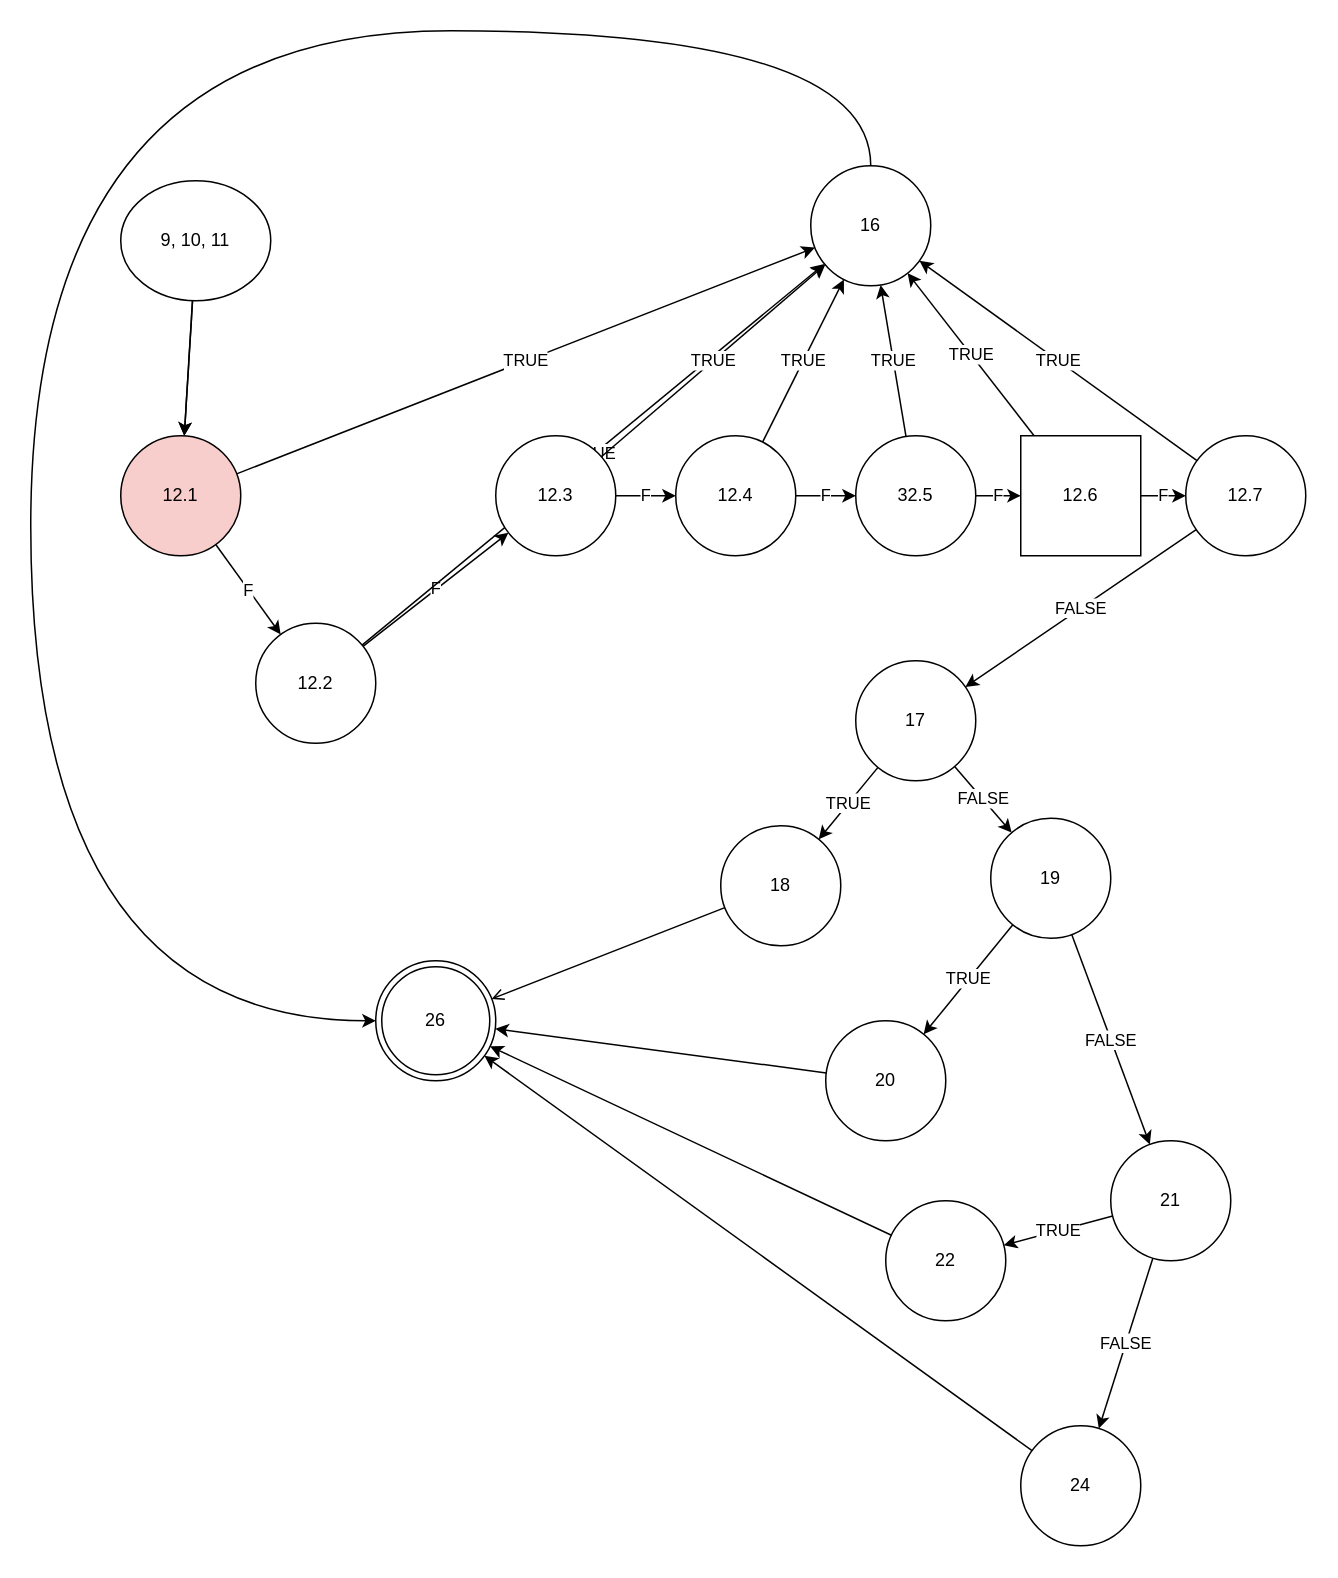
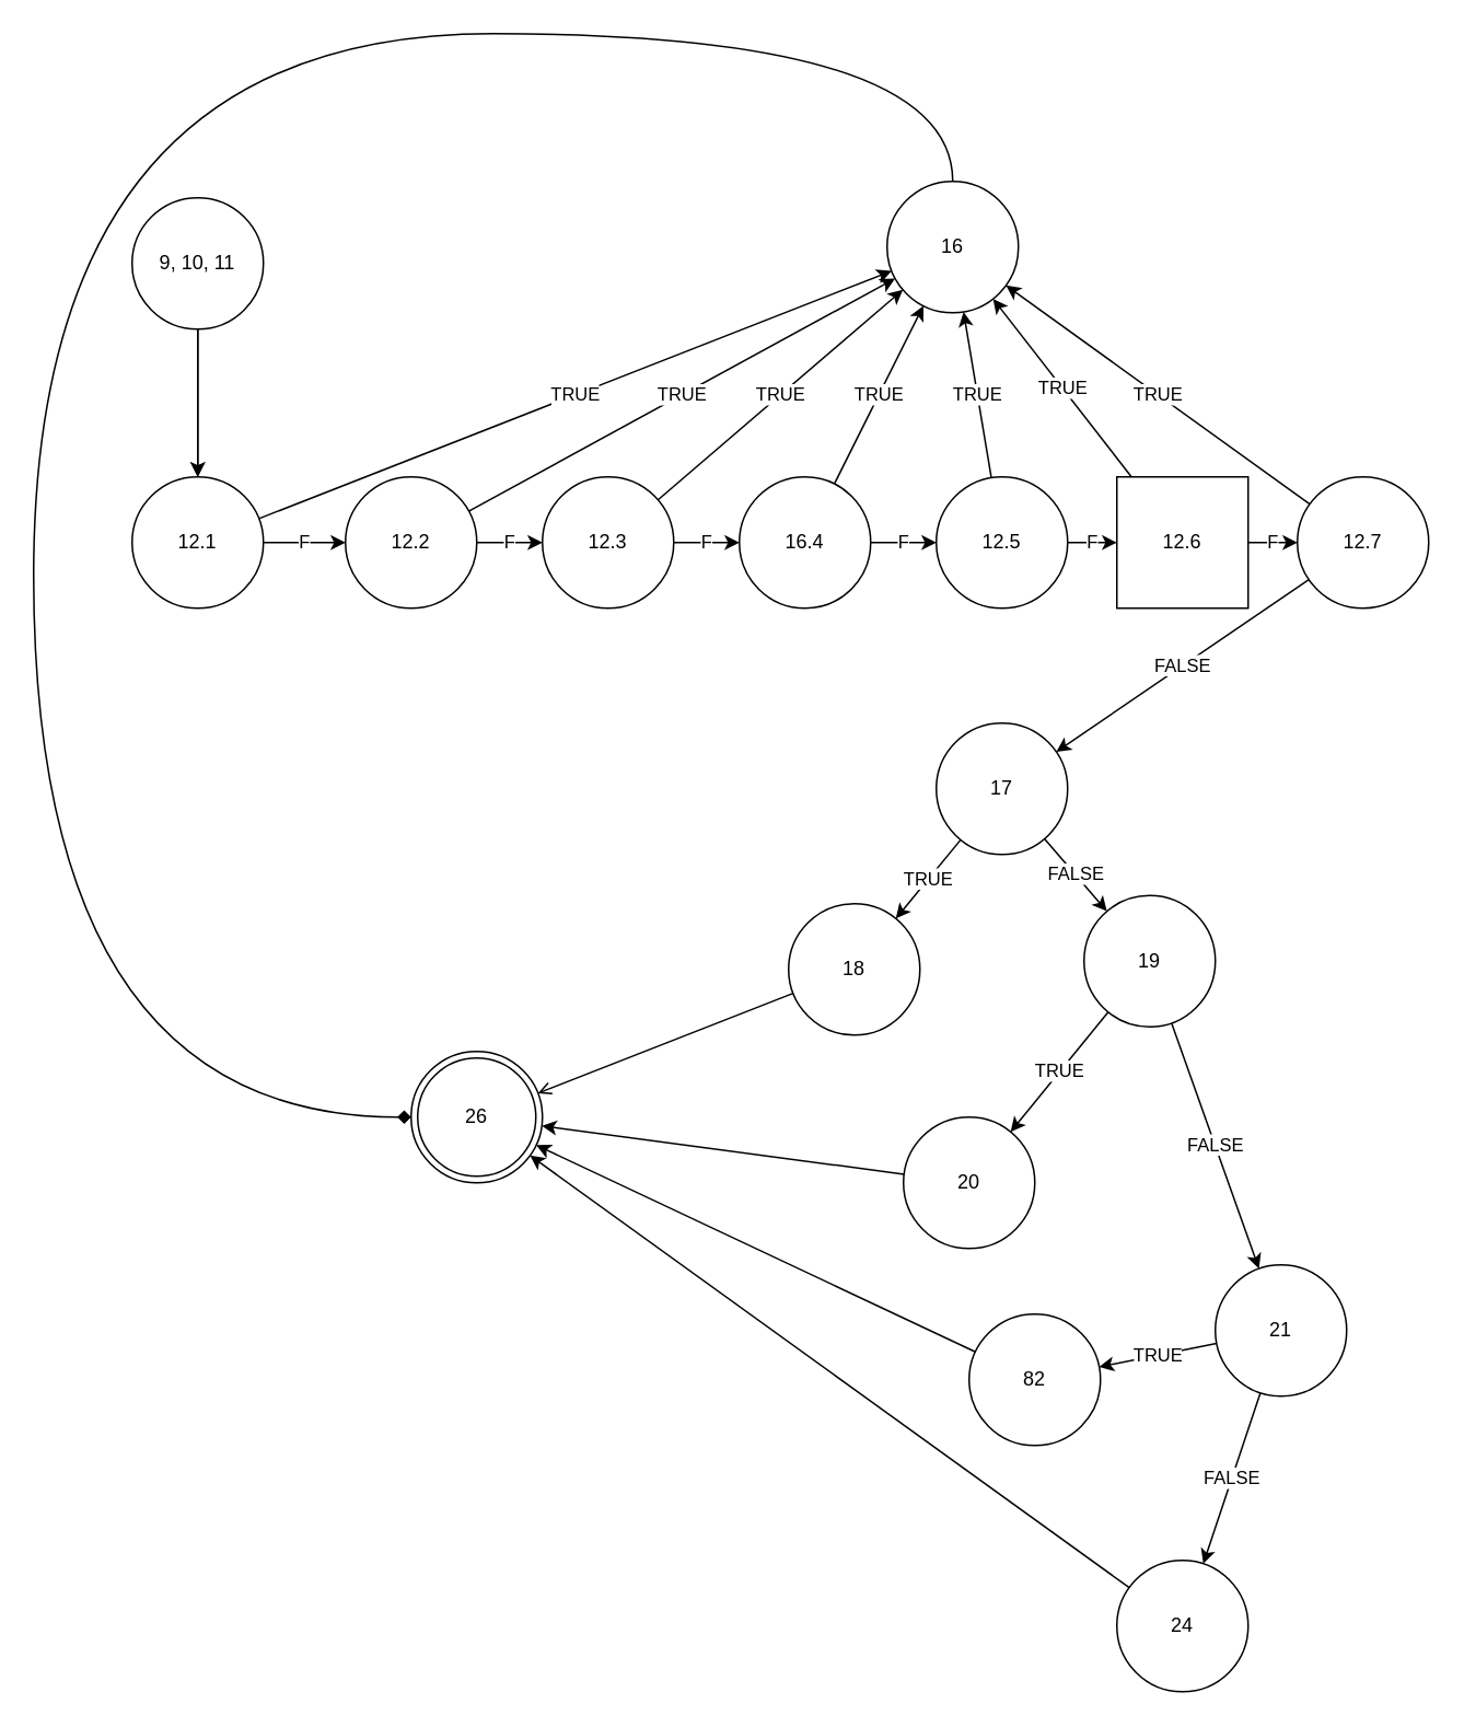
  <mxCell id="0" />
  <mxCell id="1" parent="0" />
  <mxCell id="2" style="edgeStyle=none;rounded=0;orthogonalLoop=1;jettySize=auto;html=1;" parent="1" source="4" target="7" edge="1"><mxGeometry relative="1" as="geometry"><mxPoint x="250" y="250" as="sourcePoint" /></mxGeometry></mxCell>
  <mxCell id="3" value="" style="edgeStyle=none;rounded=0;orthogonalLoop=1;jettySize=auto;html=1;" parent="1" source="4" target="7" edge="1"><mxGeometry relative="1" as="geometry" /></mxCell>
- <mxCell id="4" value="9, 10, 11" style="ellipse;whiteSpace=wrap;html=1;aspect=fixed;" parent="1" vertex="1"><mxGeometry x="80" y="120" width="100" height="80" as="geometry" /></mxCell>
+ <mxCell id="4" value="9, 10, 11" style="ellipse;whiteSpace=wrap;html=1;aspect=fixed;" parent="1" vertex="1"><mxGeometry x="80" y="120" width="80" height="80" as="geometry" /></mxCell>
  <mxCell id="5" value="TRUE" style="edgeStyle=none;rounded=0;orthogonalLoop=1;jettySize=auto;html=1;" parent="1" source="7" target="45" edge="1"><mxGeometry relative="1" as="geometry"><mxPoint x="542.48" y="173.866" as="targetPoint" /></mxGeometry></mxCell>
  <mxCell id="6" value="F" style="edgeStyle=none;rounded=0;orthogonalLoop=1;jettySize=auto;html=1;" parent="1" source="7" target="29" edge="1"><mxGeometry relative="1" as="geometry" /></mxCell>
- <mxCell id="7" value="12.1" style="ellipse;whiteSpace=wrap;html=1;aspect=fixed;fillColor=#f8cecc;" parent="1" vertex="1"><mxGeometry x="80" y="290" width="80" height="80" as="geometry" /></mxCell>
+ <mxCell id="7" value="12.1" style="ellipse;whiteSpace=wrap;html=1;aspect=fixed;" parent="1" vertex="1"><mxGeometry x="80" y="290" width="80" height="80" as="geometry" /></mxCell>
  <mxCell id="8" style="edgeStyle=none;rounded=0;orthogonalLoop=1;jettySize=auto;html=1;" parent="1" source="9" target="25" edge="1"><mxGeometry relative="1" as="geometry" /></mxCell>
  <mxCell id="9" value="20" style="ellipse;whiteSpace=wrap;html=1;aspect=fixed;" parent="1" vertex="1"><mxGeometry x="550" y="680" width="80" height="80" as="geometry" /></mxCell>
  <mxCell id="10" style="edgeStyle=none;rounded=0;orthogonalLoop=1;jettySize=auto;html=1;endArrow=open;" parent="1" source="11" target="25" edge="1"><mxGeometry relative="1" as="geometry" /></mxCell>
  <mxCell id="11" value="18" style="ellipse;whiteSpace=wrap;html=1;aspect=fixed;direction=south;" parent="1" vertex="1"><mxGeometry x="480" y="550" width="80" height="80" as="geometry" /></mxCell>
  <mxCell id="12" value="TRUE" style="edgeStyle=none;rounded=0;orthogonalLoop=1;jettySize=auto;html=1;" parent="1" source="14" target="9" edge="1"><mxGeometry relative="1" as="geometry" /></mxCell>
  <mxCell id="13" value="FALSE" style="edgeStyle=none;rounded=0;orthogonalLoop=1;jettySize=auto;html=1;" parent="1" source="14" target="20" edge="1"><mxGeometry relative="1" as="geometry" /></mxCell>
  <mxCell id="14" value="19" style="ellipse;whiteSpace=wrap;html=1;aspect=fixed;" parent="1" vertex="1"><mxGeometry x="660" y="545" width="80" height="80" as="geometry" /></mxCell>
  <mxCell id="15" value="TRUE" style="edgeStyle=none;rounded=0;orthogonalLoop=1;jettySize=auto;html=1;" parent="1" source="17" target="11" edge="1"><mxGeometry relative="1" as="geometry" /></mxCell>
  <mxCell id="16" value="FALSE" style="edgeStyle=none;rounded=0;orthogonalLoop=1;jettySize=auto;html=1;" parent="1" source="17" target="14" edge="1"><mxGeometry relative="1" as="geometry" /></mxCell>
  <mxCell id="17" value="17" style="ellipse;whiteSpace=wrap;html=1;aspect=fixed;" parent="1" vertex="1"><mxGeometry x="570" y="440" width="80" height="80" as="geometry" /></mxCell>
  <mxCell id="18" value="FALSE" style="edgeStyle=none;rounded=0;orthogonalLoop=1;jettySize=auto;html=1;" parent="1" source="20" target="24" edge="1"><mxGeometry relative="1" as="geometry" /></mxCell>
  <mxCell id="19" value="TRUE" style="edgeStyle=none;rounded=0;orthogonalLoop=1;jettySize=auto;html=1;" parent="1" source="20" target="22" edge="1"><mxGeometry relative="1" as="geometry"><mxPoint x="787.15" y="900.102" as="targetPoint" /></mxGeometry></mxCell>
- <mxCell id="20" value="21" style="ellipse;whiteSpace=wrap;html=1;aspect=fixed;" parent="1" vertex="1"><mxGeometry x="740" y="760" width="80" height="80" as="geometry" /></mxCell>
+ <mxCell id="20" value="21" style="ellipse;whiteSpace=wrap;html=1;aspect=fixed;" parent="1" vertex="1"><mxGeometry x="740" y="770" width="80" height="80" as="geometry" /></mxCell>
  <mxCell id="21" style="edgeStyle=none;rounded=0;orthogonalLoop=1;jettySize=auto;html=1;" parent="1" source="22" target="25" edge="1"><mxGeometry relative="1" as="geometry" /></mxCell>
- <mxCell id="22" value="22" style="ellipse;whiteSpace=wrap;html=1;aspect=fixed;" parent="1" vertex="1"><mxGeometry x="590" y="800" width="80" height="80" as="geometry" /></mxCell>
+ <mxCell id="22" value="82" style="ellipse;whiteSpace=wrap;html=1;aspect=fixed;" parent="1" vertex="1"><mxGeometry x="590" y="800" width="80" height="80" as="geometry" /></mxCell>
  <mxCell id="23" style="edgeStyle=none;rounded=0;orthogonalLoop=1;jettySize=auto;html=1;" parent="1" source="24" target="25" edge="1"><mxGeometry relative="1" as="geometry"><Array as="points" /></mxGeometry></mxCell>
  <mxCell id="24" value="24" style="ellipse;whiteSpace=wrap;html=1;aspect=fixed;" parent="1" vertex="1"><mxGeometry x="680" y="950" width="80" height="80" as="geometry" /></mxCell>
  <mxCell id="25" value="26" style="ellipse;shape=doubleEllipse;whiteSpace=wrap;html=1;aspect=fixed;" parent="1" vertex="1"><mxGeometry x="250" y="640" width="80" height="80" as="geometry" /></mxCell>
- <mxCell id="26" style="edgeStyle=orthogonalEdgeStyle;rounded=0;orthogonalLoop=1;jettySize=auto;html=1;curved=1;" parent="1" source="45" target="25" edge="1"><mxGeometry relative="1" as="geometry"><mxPoint x="580" y="120" as="sourcePoint" /><Array as="points"><mxPoint x="580" y="20" /><mxPoint x="20" y="20" /><mxPoint x="20" y="680" /></Array></mxGeometry></mxCell>
+ <mxCell id="26" style="edgeStyle=orthogonalEdgeStyle;rounded=0;orthogonalLoop=1;jettySize=auto;html=1;curved=1;endArrow=diamond;" parent="1" source="45" target="25" edge="1"><mxGeometry relative="1" as="geometry"><mxPoint x="580" y="120" as="sourcePoint" /><Array as="points"><mxPoint x="580" y="20" /><mxPoint x="20" y="20" /><mxPoint x="20" y="680" /></Array></mxGeometry></mxCell>
  <mxCell id="27" value="F" style="edgeStyle=none;rounded=0;orthogonalLoop=1;jettySize=auto;html=1;" parent="1" source="29" target="32" edge="1"><mxGeometry relative="1" as="geometry" /></mxCell>
  <mxCell id="28" value="TRUE" style="edgeStyle=none;rounded=0;orthogonalLoop=1;jettySize=auto;html=1;" parent="1" source="29" target="45" edge="1"><mxGeometry relative="1" as="geometry"><mxPoint x="544.441" y="178.318" as="targetPoint" /></mxGeometry></mxCell>
- <mxCell id="29" value="12.2" style="ellipse;whiteSpace=wrap;html=1;aspect=fixed;" parent="1" vertex="1"><mxGeometry x="170" y="415" width="80" height="80" as="geometry" /></mxCell>
+ <mxCell id="29" value="12.2" style="ellipse;whiteSpace=wrap;html=1;aspect=fixed;" parent="1" vertex="1"><mxGeometry x="210" y="290" width="80" height="80" as="geometry" /></mxCell>
  <mxCell id="30" value="F" style="edgeStyle=none;rounded=0;orthogonalLoop=1;jettySize=auto;html=1;" parent="1" source="32" target="35" edge="1"><mxGeometry relative="1" as="geometry" /></mxCell>
  <mxCell id="31" value="TRUE" style="edgeStyle=none;rounded=0;orthogonalLoop=1;jettySize=auto;html=1;" parent="1" source="32" target="45" edge="1"><mxGeometry relative="1" as="geometry"><mxPoint x="548.91" y="185.168" as="targetPoint" /></mxGeometry></mxCell>
  <mxCell id="32" value="12.3" style="ellipse;whiteSpace=wrap;html=1;aspect=fixed;" parent="1" vertex="1"><mxGeometry x="330" y="290" width="80" height="80" as="geometry" /></mxCell>
  <mxCell id="33" value="F" style="edgeStyle=none;rounded=0;orthogonalLoop=1;jettySize=auto;html=1;" parent="1" source="35" target="38" edge="1"><mxGeometry relative="1" as="geometry" /></mxCell>
  <mxCell id="34" value="TRUE" style="edgeStyle=none;rounded=0;orthogonalLoop=1;jettySize=auto;html=1;" parent="1" source="35" target="45" edge="1"><mxGeometry relative="1" as="geometry"><mxPoint x="561.284" y="195.352" as="targetPoint" /></mxGeometry></mxCell>
- <mxCell id="35" value="12.4" style="ellipse;whiteSpace=wrap;html=1;aspect=fixed;" parent="1" vertex="1"><mxGeometry x="450" y="290" width="80" height="80" as="geometry" /></mxCell>
+ <mxCell id="35" value="16.4" style="ellipse;whiteSpace=wrap;html=1;aspect=fixed;" parent="1" vertex="1"><mxGeometry x="450" y="290" width="80" height="80" as="geometry" /></mxCell>
  <mxCell id="36" value="F" style="edgeStyle=none;rounded=0;orthogonalLoop=1;jettySize=auto;html=1;" parent="1" source="38" target="41" edge="1"><mxGeometry relative="1" as="geometry" /></mxCell>
  <mxCell id="37" value="TRUE" style="edgeStyle=none;rounded=0;orthogonalLoop=1;jettySize=auto;html=1;" parent="1" source="38" target="45" edge="1"><mxGeometry x="-0.007" relative="1" as="geometry"><mxPoint x="586.951" y="199.391" as="targetPoint" /><mxPoint as="offset" /></mxGeometry></mxCell>
- <mxCell id="38" value="32.5" style="ellipse;whiteSpace=wrap;html=1;aspect=fixed;" parent="1" vertex="1"><mxGeometry x="570" y="290" width="80" height="80" as="geometry" /></mxCell>
+ <mxCell id="38" value="12.5" style="ellipse;whiteSpace=wrap;html=1;aspect=fixed;" parent="1" vertex="1"><mxGeometry x="570" y="290" width="80" height="80" as="geometry" /></mxCell>
  <mxCell id="39" value="F" style="edgeStyle=none;rounded=0;orthogonalLoop=1;jettySize=auto;html=1;" parent="1" source="41" target="44" edge="1"><mxGeometry relative="1" as="geometry" /></mxCell>
  <mxCell id="40" value="TRUE" style="edgeStyle=none;rounded=0;orthogonalLoop=1;jettySize=auto;html=1;" parent="1" source="41" target="45" edge="1"><mxGeometry relative="1" as="geometry"><mxPoint x="605.428" y="190.877" as="targetPoint" /></mxGeometry></mxCell>
  <mxCell id="41" value="12.6" style="whiteSpace=wrap;html=1;aspect=fixed;rounded=0;" parent="1" vertex="1"><mxGeometry x="680" y="290" width="80" height="80" as="geometry" /></mxCell>
  <mxCell id="42" value="TRUE" style="edgeStyle=none;rounded=0;orthogonalLoop=1;jettySize=auto;html=1;" parent="1" source="44" target="45" edge="1"><mxGeometry relative="1" as="geometry"><mxPoint x="613.077" y="182.492" as="targetPoint" /></mxGeometry></mxCell>
  <mxCell id="43" value="FALSE" style="edgeStyle=none;rounded=0;orthogonalLoop=1;jettySize=auto;html=1;" parent="1" source="44" target="17" edge="1"><mxGeometry relative="1" as="geometry" /></mxCell>
  <mxCell id="44" value="12.7" style="ellipse;whiteSpace=wrap;html=1;aspect=fixed;" parent="1" vertex="1"><mxGeometry x="790" y="290" width="80" height="80" as="geometry" /></mxCell>
  <mxCell id="45" value="16" style="ellipse;whiteSpace=wrap;html=1;aspect=fixed;" vertex="1" parent="1"><mxGeometry x="540" width="80" height="80" as="geometry" y="110" /></mxCell>
